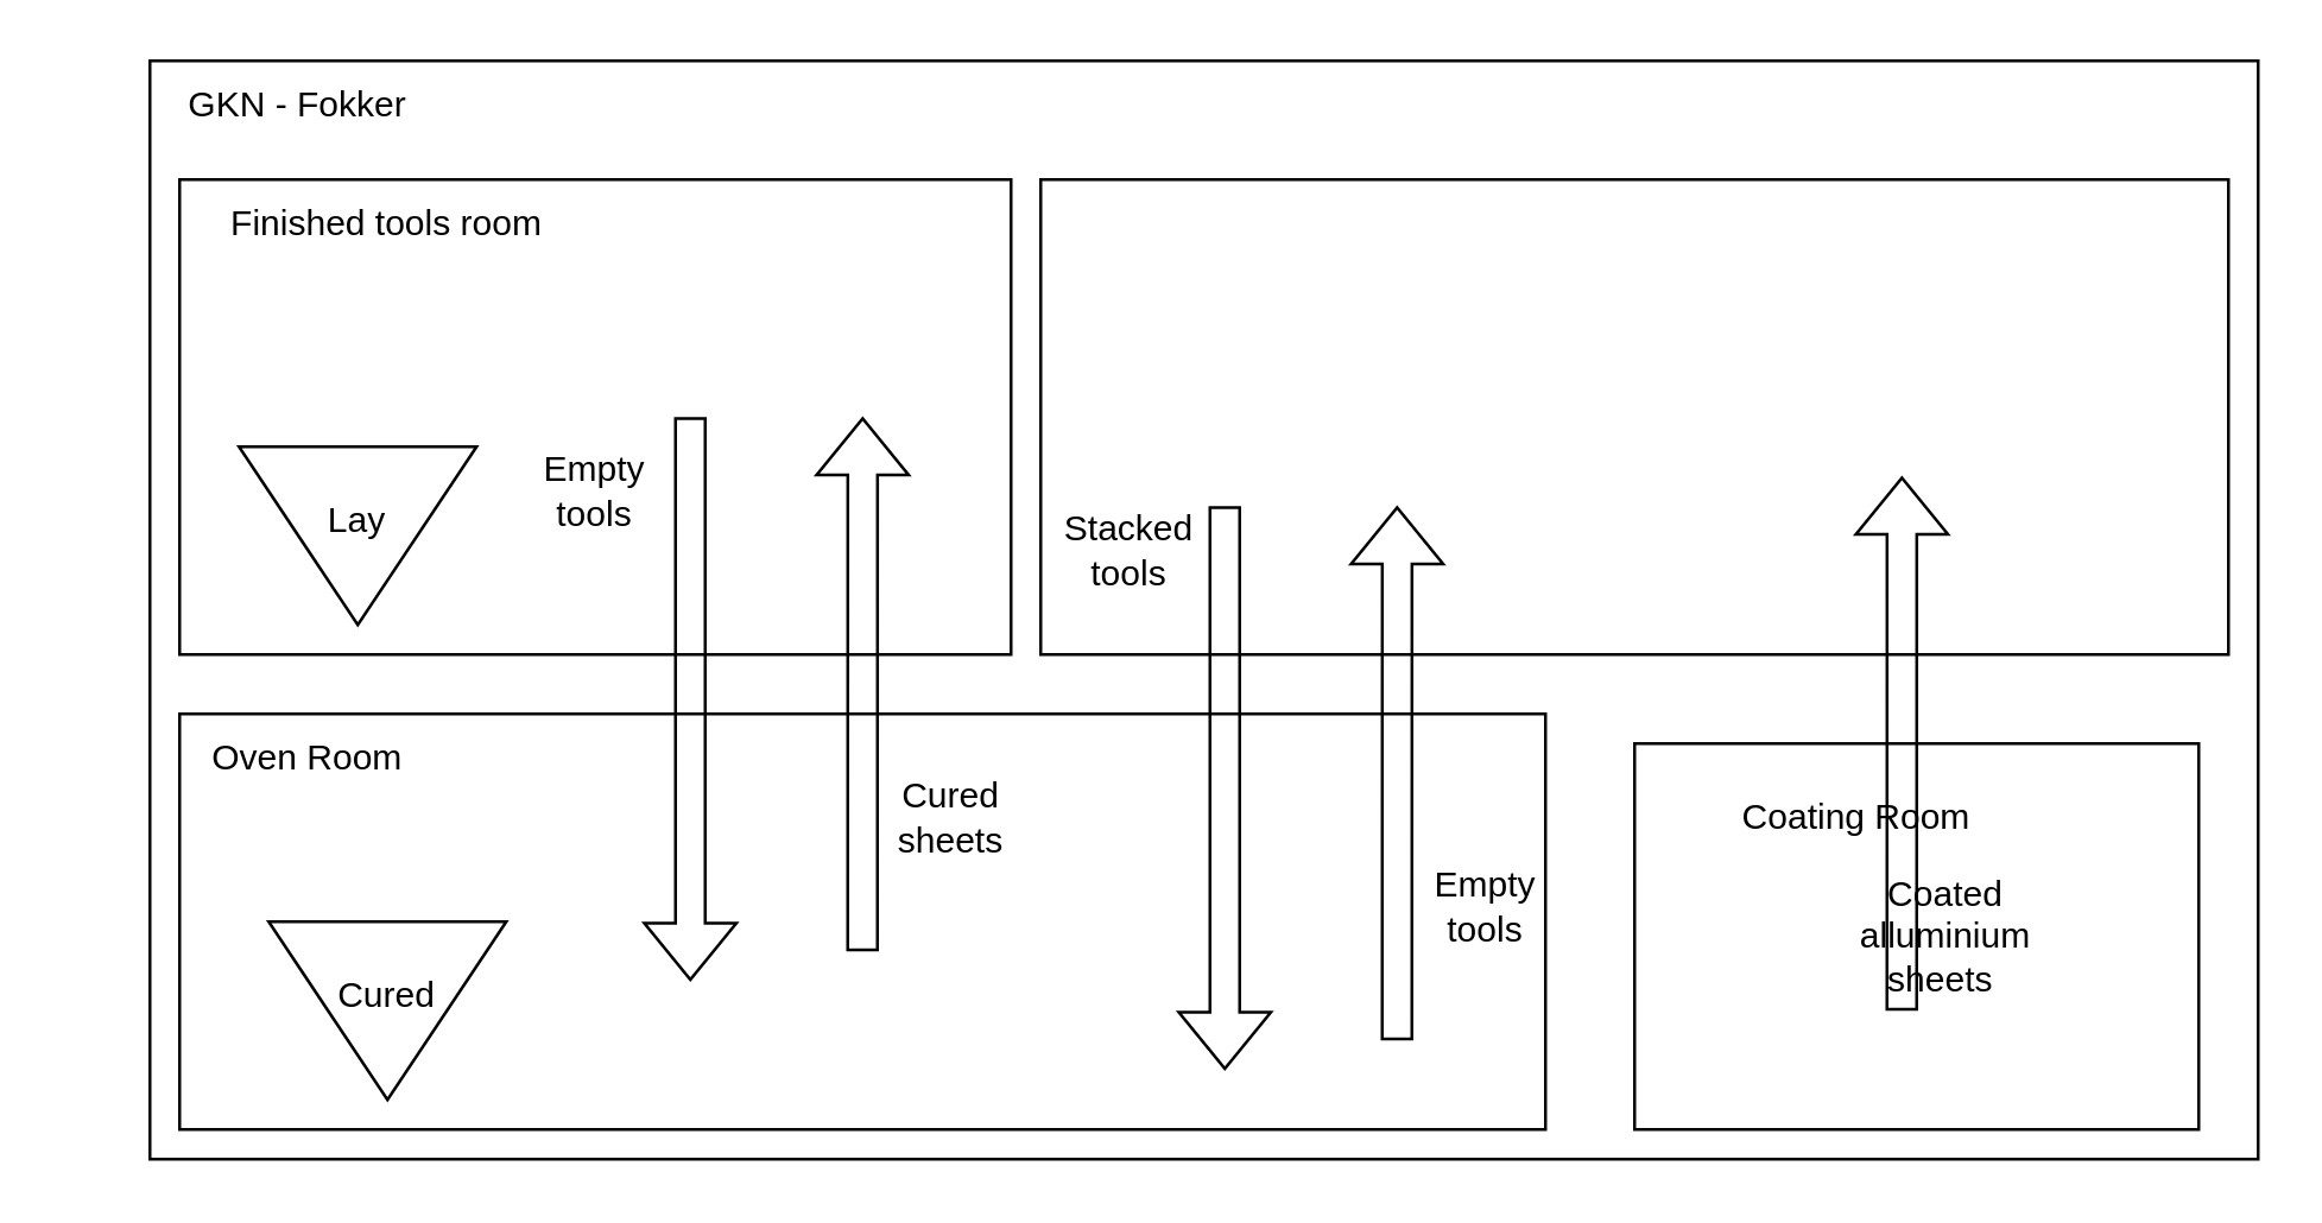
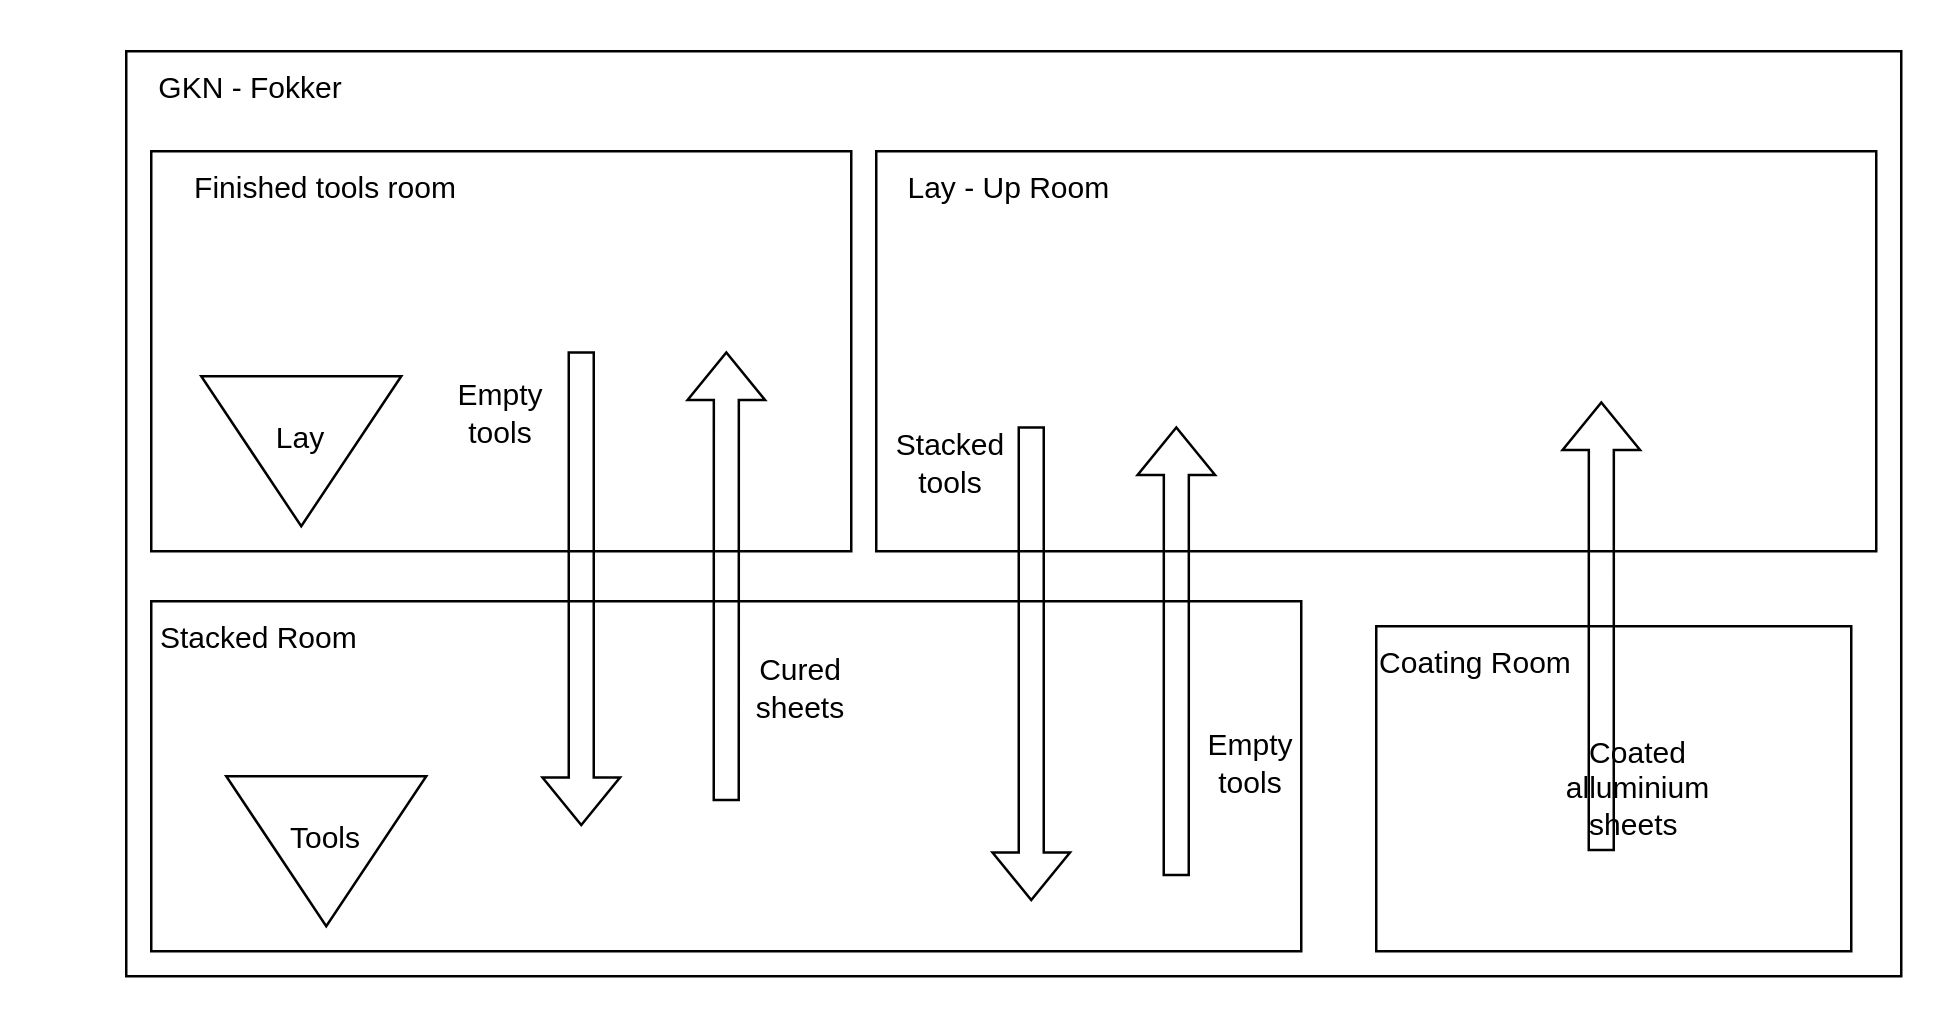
  <mxCell id="0" />
  <mxCell id="1" parent="0" />
  <mxCell id="2" value="" style="rounded=0;whiteSpace=wrap;html=1;fillColor=none;" vertex="1" parent="1"><mxGeometry x="50" y="20" width="710" height="370" as="geometry" /></mxCell>
  <mxCell id="3" value="" style="rounded=0;whiteSpace=wrap;html=1;fillColor=none;" vertex="1" parent="1"><mxGeometry x="60" y="240" width="460" height="140" as="geometry" /></mxCell>
  <mxCell id="4" value="" style="rounded=0;whiteSpace=wrap;html=1;fillColor=none;" vertex="1" parent="1"><mxGeometry x="350" y="60" width="400" height="160" as="geometry" /></mxCell>
  <mxCell id="5" value="" style="rounded=0;whiteSpace=wrap;html=1;fillColor=none;" vertex="1" parent="1"><mxGeometry x="550" y="250" width="190" height="130" as="geometry" /></mxCell>
  <mxCell id="6" value="" style="shape=flexArrow;endArrow=classic;html=1;rounded=0;exitX=0.387;exitY=0.86;exitDx=0;exitDy=0;exitPerimeter=0;" edge="1" parent="1"><mxGeometry width="50" height="50" relative="1" as="geometry"><mxPoint x="640" y="340" as="sourcePoint" /><mxPoint x="640.03" y="160" as="targetPoint" /></mxGeometry></mxCell>
  <mxCell id="7" value="Coated alluminium sheets&amp;nbsp;" style="text;html=1;align=center;verticalAlign=middle;whiteSpace=wrap;rounded=0;" vertex="1" parent="1"><mxGeometry x="625" y="300" width="60" height="30" as="geometry" /></mxCell>
+ <mxCell id="8" value="Lay - Up Room&amp;nbsp;" style="text;html=1;align=center;verticalAlign=middle;whiteSpace=wrap;rounded=0;" vertex="1" parent="1"><mxGeometry x="350" y="60" width="110" height="30" as="geometry" /></mxCell>
  <mxCell id="9" value="" style="shape=flexArrow;endArrow=classic;html=1;rounded=0;exitX=0.387;exitY=0.86;exitDx=0;exitDy=0;exitPerimeter=0;" edge="1" parent="1"><mxGeometry width="50" height="50" relative="1" as="geometry"><mxPoint x="470" y="350" as="sourcePoint" /><mxPoint x="470.03" y="170" as="targetPoint" /></mxGeometry></mxCell>
  <mxCell id="10" value="" style="shape=flexArrow;endArrow=classic;html=1;rounded=0;exitX=0.387;exitY=0.86;exitDx=0;exitDy=0;exitPerimeter=0;" edge="1" parent="1"><mxGeometry width="50" height="50" relative="1" as="geometry"><mxPoint x="412" y="170" as="sourcePoint" /><mxPoint x="412" y="360" as="targetPoint" /></mxGeometry></mxCell>
  <mxCell id="11" value="Stacked tools" style="text;html=1;align=center;verticalAlign=middle;whiteSpace=wrap;rounded=0;" vertex="1" parent="1"><mxGeometry x="350" y="170" width="60" height="30" as="geometry" /></mxCell>
  <mxCell id="12" value="Empty tools" style="text;html=1;align=center;verticalAlign=middle;whiteSpace=wrap;rounded=0;" vertex="1" parent="1"><mxGeometry x="470" y="290" width="60" height="30" as="geometry" /></mxCell>
  <mxCell id="13" value="" style="triangle;whiteSpace=wrap;html=1;rotation=90;" vertex="1" parent="1"><mxGeometry x="100" y="300" width="60" height="80" as="geometry" /></mxCell>
- <mxCell id="14" value="Cured" style="text;html=1;align=center;verticalAlign=middle;whiteSpace=wrap;rounded=0;" vertex="1" parent="1"><mxGeometry x="100" y="320" width="60" height="30" as="geometry" /></mxCell>
+ <mxCell id="14" value="Tools" style="text;html=1;align=center;verticalAlign=middle;whiteSpace=wrap;rounded=0;" vertex="1" parent="1"><mxGeometry x="100" y="320" width="60" height="30" as="geometry" /></mxCell>
  <mxCell id="15" value="" style="shape=flexArrow;endArrow=classic;html=1;rounded=0;exitX=0.387;exitY=0.86;exitDx=0;exitDy=0;exitPerimeter=0;" edge="1" parent="1"><mxGeometry width="50" height="50" relative="1" as="geometry"><mxPoint x="290" y="320" as="sourcePoint" /><mxPoint x="290.03" y="140" as="targetPoint" /></mxGeometry></mxCell>
  <mxCell id="16" value="" style="shape=flexArrow;endArrow=classic;html=1;rounded=0;exitX=0.387;exitY=0.86;exitDx=0;exitDy=0;exitPerimeter=0;" edge="1" parent="1"><mxGeometry width="50" height="50" relative="1" as="geometry"><mxPoint x="232" y="140" as="sourcePoint" /><mxPoint x="232" y="330" as="targetPoint" /></mxGeometry></mxCell>
  <mxCell id="17" value="Cured sheets" style="text;html=1;align=center;verticalAlign=middle;whiteSpace=wrap;rounded=0;" vertex="1" parent="1"><mxGeometry x="290" y="240" width="60" height="70" as="geometry" /></mxCell>
  <mxCell id="18" value="Empty tools" style="text;html=1;align=center;verticalAlign=middle;whiteSpace=wrap;rounded=0;" vertex="1" parent="1"><mxGeometry x="170" y="150" width="60" height="30" as="geometry" /></mxCell>
  <mxCell id="19" value="" style="rounded=0;whiteSpace=wrap;html=1;fillColor=none;" vertex="1" parent="1"><mxGeometry x="60" y="60" width="280" height="160" as="geometry" /></mxCell>
  <mxCell id="20" value="" style="triangle;whiteSpace=wrap;html=1;rotation=90;" vertex="1" parent="1"><mxGeometry x="90" y="140" width="60" height="80" as="geometry" /></mxCell>
  <mxCell id="21" value="Lay" style="text;html=1;align=center;verticalAlign=middle;whiteSpace=wrap;rounded=0;" vertex="1" parent="1"><mxGeometry x="90" y="160" width="60" height="30" as="geometry" /></mxCell>
- <mxCell id="22" value="Oven Room&amp;nbsp;" style="text;html=1;align=center;verticalAlign=middle;whiteSpace=wrap;rounded=0;" vertex="1" parent="1"><mxGeometry x="50" y="240" width="110" height="30" as="geometry" /></mxCell>
+ <mxCell id="22" value="Stacked Room&amp;nbsp;" style="text;html=1;align=center;verticalAlign=middle;whiteSpace=wrap;rounded=0;" vertex="1" parent="1"><mxGeometry x="50" y="240" width="110" height="30" as="geometry" /></mxCell>
  <mxCell id="23" value="Finished tools room" style="text;html=1;align=center;verticalAlign=middle;whiteSpace=wrap;rounded=0;" vertex="1" parent="1"><mxGeometry x="25" y="60" width="210" height="30" as="geometry" /></mxCell>
- <mxCell id="24" value="Coating Room" style="text;html=1;align=center;verticalAlign=middle;whiteSpace=wrap;rounded=0;" vertex="1" parent="1"><mxGeometry x="585" y="260" width="80" height="30" as="geometry" /></mxCell>
+ <mxCell id="24" value="Coating Room" style="text;html=1;align=center;verticalAlign=middle;whiteSpace=wrap;rounded=0;" vertex="1" parent="1"><mxGeometry x="550" y="250" width="80" height="30" as="geometry" /></mxCell>
  <mxCell id="25" value="GKN - Fokker" style="text;html=1;align=center;verticalAlign=middle;whiteSpace=wrap;rounded=0;" vertex="1" parent="1"><mxGeometry x="20" y="20" width="160" height="30" as="geometry" /></mxCell>
